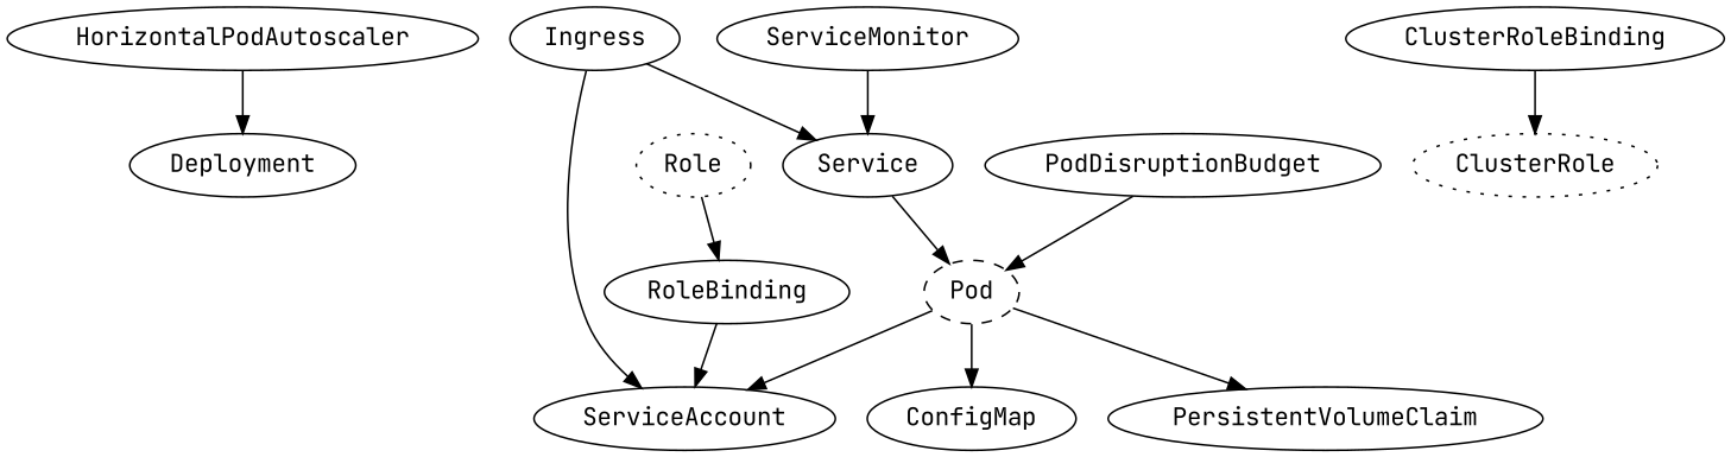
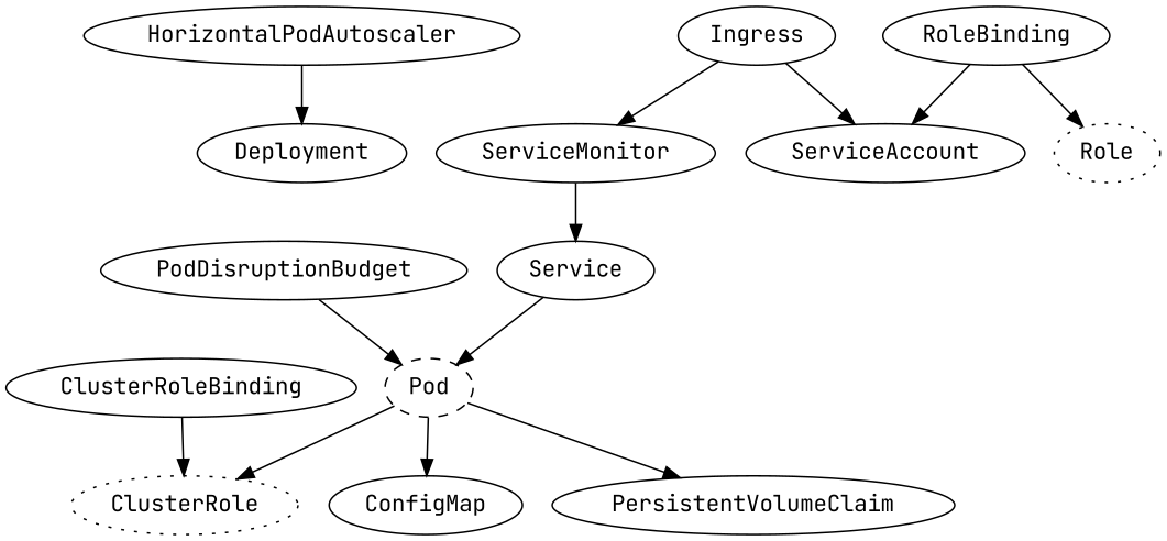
  digraph {
    fontname="JetBrains Mono"
    node [fontname="JetBrains Mono"]
    edge [fontname="JetBrains Mono"]
    HorizontalPodAutoscaler
    Deployment
    Pod [style=dashed]
    ConfigMap
    PersistentVolumeClaim
    ServiceAccount
    PodDisruptionBudget
    Ingress
    Service
    ServiceMonitor
    RoleBinding
    Role [style=dotted]
    ClusterRole [style=dotted]
    ClusterRoleBinding
    HorizontalPodAutoscaler -> Deployment
    Pod -> ConfigMap
    Pod -> PersistentVolumeClaim
-   Pod -> ServiceAccount
+   Pod -> ClusterRole
    PodDisruptionBudget -> Pod
    Ingress -> ServiceAccount
-   Ingress -> Service
+   Ingress -> ServiceMonitor
    Service -> Pod
    ServiceMonitor -> Service
    RoleBinding -> ServiceAccount
-   Role -> RoleBinding
+   RoleBinding -> Role
    ClusterRoleBinding -> ClusterRole
  }
